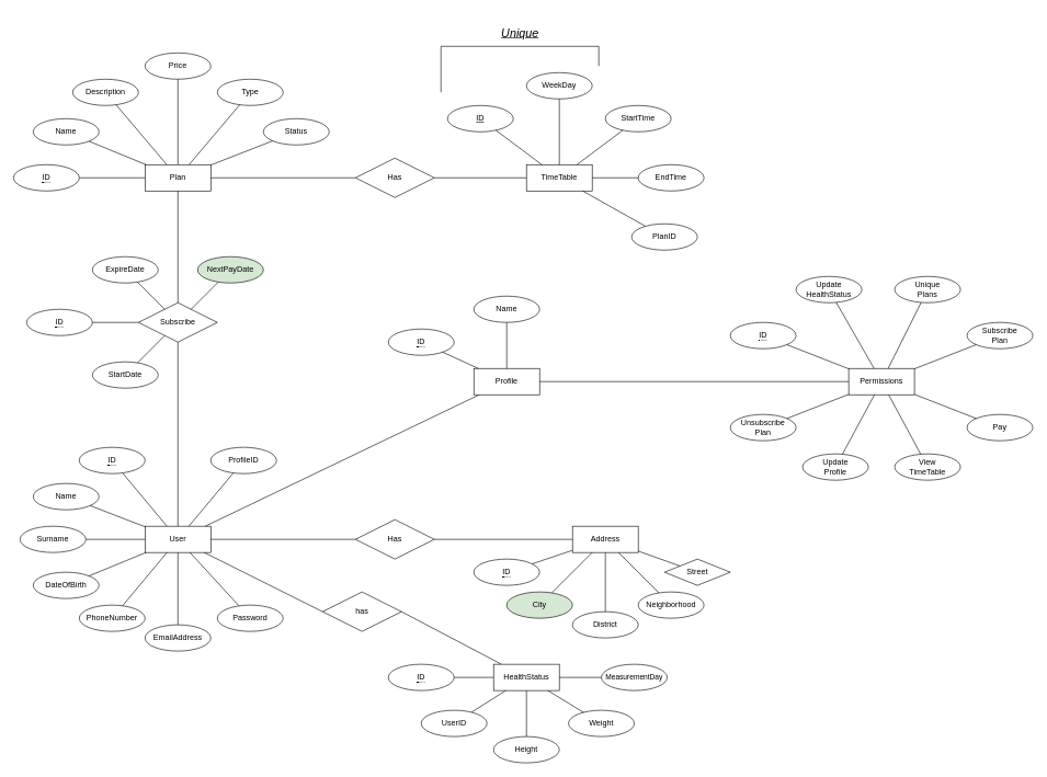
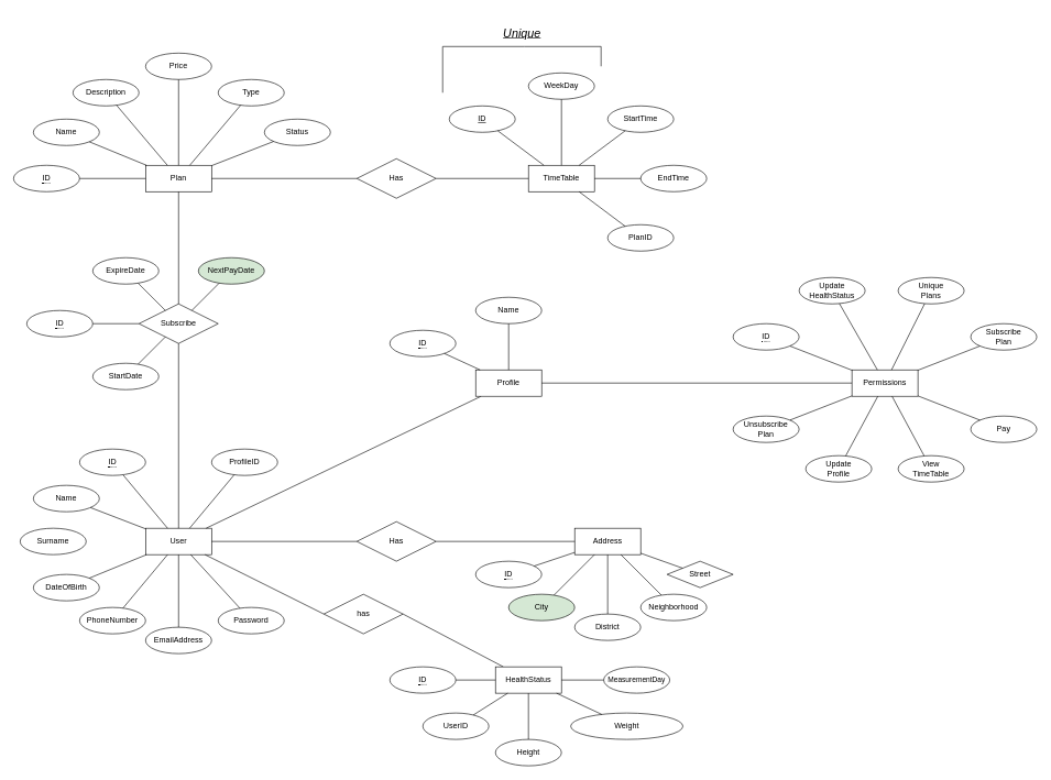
  <mxCell id="0" />
  <mxCell id="1" parent="0" />
  <mxCell id="2" value="User" style="whiteSpace=wrap;html=1;align=center;" parent="1" vertex="1"><mxGeometry x="220" y="800" width="100" height="40" as="geometry" /></mxCell>
  <mxCell id="3" value="" style="endArrow=none;html=1;rounded=0;" parent="1" source="4" target="2" edge="1"><mxGeometry relative="1" as="geometry"><mxPoint x="160" y="820" as="sourcePoint" /><mxPoint x="310" y="870" as="targetPoint" /></mxGeometry></mxCell>
  <mxCell id="4" value="&lt;span style=&quot;border-bottom: 1px dotted&quot;&gt;ID&lt;/span&gt;" style="ellipse;whiteSpace=wrap;html=1;align=center;" parent="1" vertex="1"><mxGeometry x="120" y="680" width="100" height="40" as="geometry" /></mxCell>
  <mxCell id="5" value="Surname" style="ellipse;whiteSpace=wrap;html=1;align=center;" parent="1" vertex="1"><mxGeometry x="30" y="800" width="100" height="40" as="geometry" /></mxCell>
- <mxCell id="6" value="" style="endArrow=none;html=1;rounded=0;" parent="1" source="5" target="2" edge="1"><mxGeometry relative="1" as="geometry"><mxPoint x="100" y="890" as="sourcePoint" /><mxPoint x="260" y="890" as="targetPoint" /></mxGeometry></mxCell>
  <mxCell id="7" value="DateOfBirth" style="ellipse;whiteSpace=wrap;html=1;align=center;" parent="1" vertex="1"><mxGeometry x="50" y="870" width="100" height="40" as="geometry" /></mxCell>
  <mxCell id="8" value="" style="endArrow=none;html=1;rounded=0;" parent="1" source="7" target="2" edge="1"><mxGeometry relative="1" as="geometry"><mxPoint x="196" y="911" as="sourcePoint" /><mxPoint x="245" y="851" as="targetPoint" /></mxGeometry></mxCell>
  <mxCell id="9" value="EmailAddress" style="ellipse;whiteSpace=wrap;html=1;align=center;" parent="1" vertex="1"><mxGeometry x="220" y="950" width="100" height="40" as="geometry" /></mxCell>
  <mxCell id="10" value="" style="endArrow=none;html=1;rounded=0;" parent="1" source="9" target="2" edge="1"><mxGeometry relative="1" as="geometry"><mxPoint x="197" y="883" as="sourcePoint" /><mxPoint x="249" y="850" as="targetPoint" /></mxGeometry></mxCell>
  <mxCell id="11" value="PhoneNumber" style="ellipse;whiteSpace=wrap;html=1;align=center;" parent="1" vertex="1"><mxGeometry x="120" y="920" width="100" height="40" as="geometry" /></mxCell>
  <mxCell id="12" value="" style="endArrow=none;html=1;rounded=0;" parent="1" source="2" target="11" edge="1"><mxGeometry relative="1" as="geometry"><mxPoint x="330" y="820" as="sourcePoint" /><mxPoint x="390" y="819.89" as="targetPoint" /></mxGeometry></mxCell>
  <mxCell id="13" value="Name" style="ellipse;whiteSpace=wrap;html=1;align=center;" parent="1" vertex="1"><mxGeometry x="50" y="735" width="100" height="40" as="geometry" /></mxCell>
  <mxCell id="14" value="" style="endArrow=none;html=1;rounded=0;" parent="1" source="13" target="2" edge="1"><mxGeometry relative="1" as="geometry"><mxPoint x="180" y="830" as="sourcePoint" /><mxPoint x="230" y="830" as="targetPoint" /></mxGeometry></mxCell>
  <mxCell id="15" value="" style="endArrow=none;html=1;rounded=0;" parent="1" source="2" target="16" edge="1"><mxGeometry relative="1" as="geometry"><mxPoint x="350" y="750" as="sourcePoint" /><mxPoint x="550" y="820" as="targetPoint" /></mxGeometry></mxCell>
  <mxCell id="16" value="Has" style="shape=rhombus;perimeter=rhombusPerimeter;whiteSpace=wrap;html=1;align=center;" parent="1" vertex="1"><mxGeometry x="540" y="790" width="120" height="60" as="geometry" /></mxCell>
  <mxCell id="17" value="Address" style="whiteSpace=wrap;html=1;align=center;" parent="1" vertex="1"><mxGeometry x="870" y="800" width="100" height="40" as="geometry" /></mxCell>
  <mxCell id="18" value="" style="endArrow=none;html=1;rounded=0;" parent="1" source="16" target="17" edge="1"><mxGeometry relative="1" as="geometry"><mxPoint x="640" y="820" as="sourcePoint" /><mxPoint x="580" y="830" as="targetPoint" /></mxGeometry></mxCell>
  <mxCell id="19" value="District" style="ellipse;whiteSpace=wrap;html=1;align=center;" parent="1" vertex="1"><mxGeometry x="870" y="930" width="100" height="40" as="geometry" /></mxCell>
  <mxCell id="20" value="Street" style="rhombus;whiteSpace=wrap;html=1;align=center;" parent="1" vertex="1"><mxGeometry x="1010" y="850" width="100" height="40" as="geometry" /></mxCell>
  <mxCell id="21" value="City" style="ellipse;whiteSpace=wrap;html=1;align=center;fillColor=#d5e8d4;" parent="1" vertex="1"><mxGeometry x="770" y="900" width="100" height="40" as="geometry" /></mxCell>
  <mxCell id="22" value="&lt;span style=&quot;border-bottom: 1px dotted&quot;&gt;ID&lt;/span&gt;" style="ellipse;whiteSpace=wrap;html=1;align=center;" parent="1" vertex="1"><mxGeometry x="720" y="850" width="100" height="40" as="geometry" /></mxCell>
  <mxCell id="23" value="Neighborhood" style="ellipse;whiteSpace=wrap;html=1;align=center;" parent="1" vertex="1"><mxGeometry x="970" y="900" width="100" height="40" as="geometry" /></mxCell>
  <mxCell id="24" value="" style="endArrow=none;html=1;rounded=0;" parent="1" source="22" target="17" edge="1"><mxGeometry relative="1" as="geometry"><mxPoint x="700" y="830" as="sourcePoint" /><mxPoint x="880" y="830" as="targetPoint" /></mxGeometry></mxCell>
  <mxCell id="25" value="" style="endArrow=none;html=1;rounded=0;" parent="1" source="21" target="17" edge="1"><mxGeometry relative="1" as="geometry"><mxPoint x="819" y="867" as="sourcePoint" /><mxPoint x="880" y="847" as="targetPoint" /></mxGeometry></mxCell>
  <mxCell id="26" value="" style="endArrow=none;html=1;rounded=0;" parent="1" source="19" target="17" edge="1"><mxGeometry relative="1" as="geometry"><mxPoint x="849" y="911" as="sourcePoint" /><mxPoint x="910" y="850" as="targetPoint" /></mxGeometry></mxCell>
  <mxCell id="27" value="" style="endArrow=none;html=1;rounded=0;" parent="1" source="23" target="17" edge="1"><mxGeometry relative="1" as="geometry"><mxPoint x="930" y="940" as="sourcePoint" /><mxPoint x="930" y="850" as="targetPoint" /></mxGeometry></mxCell>
  <mxCell id="28" value="" style="endArrow=none;html=1;rounded=0;" parent="1" source="20" target="17" edge="1"><mxGeometry relative="1" as="geometry"><mxPoint x="1020" y="912" as="sourcePoint" /><mxPoint x="952" y="850" as="targetPoint" /></mxGeometry></mxCell>
  <mxCell id="29" value="Subscribe" style="shape=rhombus;perimeter=rhombusPerimeter;whiteSpace=wrap;html=1;align=center;" parent="1" vertex="1"><mxGeometry x="210" y="460" width="120" height="60" as="geometry" /></mxCell>
  <mxCell id="30" value="" style="endArrow=none;html=1;rounded=0;" parent="1" source="2" target="29" edge="1"><mxGeometry relative="1" as="geometry"><mxPoint x="330" y="830" as="sourcePoint" /><mxPoint x="580" y="830" as="targetPoint" /></mxGeometry></mxCell>
  <mxCell id="31" value="Plan" style="whiteSpace=wrap;html=1;align=center;" parent="1" vertex="1"><mxGeometry x="220" y="250" width="100" height="40" as="geometry" /></mxCell>
  <mxCell id="32" value="" style="endArrow=none;html=1;rounded=0;" parent="1" source="29" target="31" edge="1"><mxGeometry relative="1" as="geometry"><mxPoint x="380" y="590" as="sourcePoint" /><mxPoint x="280" y="590" as="targetPoint" /></mxGeometry></mxCell>
  <mxCell id="33" value="&lt;span style=&quot;border-bottom: 1px dotted&quot;&gt;ID&lt;/span&gt;" style="ellipse;whiteSpace=wrap;html=1;align=center;" parent="1" vertex="1"><mxGeometry x="20" y="250" width="100" height="40" as="geometry" /></mxCell>
  <mxCell id="34" value="" style="endArrow=none;html=1;rounded=0;" parent="1" source="33" target="31" edge="1"><mxGeometry relative="1" as="geometry"><mxPoint x="110" y="830" as="sourcePoint" /><mxPoint x="230" y="830" as="targetPoint" /></mxGeometry></mxCell>
  <mxCell id="35" value="Name" style="ellipse;whiteSpace=wrap;html=1;align=center;" parent="1" vertex="1"><mxGeometry x="50" y="180" width="100" height="40" as="geometry" /></mxCell>
  <mxCell id="36" value="" style="endArrow=none;html=1;rounded=0;" parent="1" source="35" target="31" edge="1"><mxGeometry relative="1" as="geometry"><mxPoint x="120" y="280" as="sourcePoint" /><mxPoint x="230" y="280" as="targetPoint" /></mxGeometry></mxCell>
  <mxCell id="37" value="Description" style="ellipse;whiteSpace=wrap;html=1;align=center;" parent="1" vertex="1"><mxGeometry x="110" y="120" width="100" height="40" as="geometry" /></mxCell>
  <mxCell id="38" value="" style="endArrow=none;html=1;rounded=0;" parent="1" source="37" target="31" edge="1"><mxGeometry relative="1" as="geometry"><mxPoint x="142" y="215" as="sourcePoint" /><mxPoint x="237" y="260" as="targetPoint" /></mxGeometry></mxCell>
  <mxCell id="39" value="Price" style="ellipse;whiteSpace=wrap;html=1;align=center;" parent="1" vertex="1"><mxGeometry x="220" y="80" width="100" height="40" as="geometry" /></mxCell>
  <mxCell id="40" value="" style="endArrow=none;html=1;rounded=0;" parent="1" source="39" target="31" edge="1"><mxGeometry relative="1" as="geometry"><mxPoint x="194" y="159" as="sourcePoint" /><mxPoint x="266" y="260" as="targetPoint" /></mxGeometry></mxCell>
  <mxCell id="41" value="Type" style="ellipse;whiteSpace=wrap;html=1;align=center;" parent="1" vertex="1"><mxGeometry x="330" y="120" width="100" height="40" as="geometry" /></mxCell>
  <mxCell id="42" value="" style="endArrow=none;html=1;rounded=0;" parent="1" source="41" target="31" edge="1"><mxGeometry relative="1" as="geometry"><mxPoint x="280" y="130" as="sourcePoint" /><mxPoint x="280" y="260" as="targetPoint" /></mxGeometry></mxCell>
  <mxCell id="43" value="&lt;span style=&quot;border-bottom: 1px dotted&quot;&gt;ID&lt;/span&gt;" style="ellipse;whiteSpace=wrap;html=1;align=center;" parent="1" vertex="1"><mxGeometry x="40" y="470" width="100" height="40" as="geometry" /></mxCell>
  <mxCell id="44" value="" style="endArrow=none;html=1;rounded=0;" parent="1" source="43" target="29" edge="1"><mxGeometry relative="1" as="geometry"><mxPoint x="130" y="220" as="sourcePoint" /><mxPoint x="230" y="220" as="targetPoint" /></mxGeometry></mxCell>
  <mxCell id="45" value="StartDate" style="ellipse;whiteSpace=wrap;html=1;align=center;" parent="1" vertex="1"><mxGeometry x="140" y="550" width="100" height="40" as="geometry" /></mxCell>
  <mxCell id="46" value="" style="endArrow=none;html=1;rounded=0;" parent="1" source="45" target="29" edge="1"><mxGeometry relative="1" as="geometry"><mxPoint x="130" y="500" as="sourcePoint" /><mxPoint x="220" y="500" as="targetPoint" /></mxGeometry></mxCell>
  <mxCell id="47" value="ExpireDate" style="ellipse;whiteSpace=wrap;html=1;align=center;" parent="1" vertex="1"><mxGeometry x="140" y="390" width="100" height="40" as="geometry" /></mxCell>
  <mxCell id="48" value="" style="endArrow=none;html=1;rounded=0;" parent="1" source="47" target="29" edge="1"><mxGeometry relative="1" as="geometry"><mxPoint x="182" y="582" as="sourcePoint" /><mxPoint x="258" y="519" as="targetPoint" /></mxGeometry></mxCell>
  <mxCell id="49" value="Status" style="ellipse;whiteSpace=wrap;html=1;align=center;" parent="1" vertex="1"><mxGeometry x="400" y="180" width="100" height="40" as="geometry" /></mxCell>
  <mxCell id="50" value="" style="endArrow=none;html=1;rounded=0;" parent="1" source="49" target="31" edge="1"><mxGeometry relative="1" as="geometry"><mxPoint x="374" y="169" as="sourcePoint" /><mxPoint x="297" y="260" as="targetPoint" /></mxGeometry></mxCell>
  <mxCell id="51" value="NextPayDate" style="ellipse;whiteSpace=wrap;html=1;align=center;fillColor=#d5e8d4;" parent="1" vertex="1"><mxGeometry x="300" y="390" width="100" height="40" as="geometry" /></mxCell>
  <mxCell id="52" value="" style="endArrow=none;html=1;rounded=0;" parent="1" source="51" target="29" edge="1"><mxGeometry relative="1" as="geometry"><mxPoint x="378" y="582" as="sourcePoint" /><mxPoint x="303" y="519" as="targetPoint" /></mxGeometry></mxCell>
  <mxCell id="53" value="TimeTable" style="whiteSpace=wrap;html=1;align=center;" parent="1" vertex="1"><mxGeometry x="800" y="250" width="100" height="40" as="geometry" /></mxCell>
  <mxCell id="54" value="EndTime" style="ellipse;whiteSpace=wrap;html=1;align=center;" parent="1" vertex="1"><mxGeometry x="970" y="250" width="100" height="40" as="geometry" /></mxCell>
  <mxCell id="55" value="" style="endArrow=none;html=1;rounded=0;" parent="1" source="54" target="53" edge="1"><mxGeometry relative="1" as="geometry"><mxPoint x="1020" y="280" as="sourcePoint" /><mxPoint x="910" y="280" as="targetPoint" /></mxGeometry></mxCell>
  <mxCell id="56" value="StartTime" style="ellipse;whiteSpace=wrap;html=1;align=center;" parent="1" vertex="1"><mxGeometry x="920" y="160" width="100" height="40" as="geometry" /></mxCell>
  <mxCell id="57" value="" style="endArrow=none;html=1;rounded=0;" parent="1" source="56" target="53" edge="1"><mxGeometry relative="1" as="geometry"><mxPoint x="1004" y="224" as="sourcePoint" /><mxPoint x="910" y="261" as="targetPoint" /></mxGeometry></mxCell>
  <mxCell id="58" value="Has" style="shape=rhombus;perimeter=rhombusPerimeter;whiteSpace=wrap;html=1;align=center;" parent="1" vertex="1"><mxGeometry x="540" y="240" width="120" height="60" as="geometry" /></mxCell>
  <mxCell id="59" value="" style="endArrow=none;html=1;rounded=0;" parent="1" source="58" target="31" edge="1"><mxGeometry relative="1" as="geometry"><mxPoint x="424" y="224" as="sourcePoint" /><mxPoint x="330" y="261" as="targetPoint" /></mxGeometry></mxCell>
  <mxCell id="60" value="" style="endArrow=none;html=1;rounded=0;" parent="1" source="53" target="58" edge="1"><mxGeometry relative="1" as="geometry"><mxPoint x="540" y="280" as="sourcePoint" /><mxPoint x="640" y="270" as="targetPoint" /></mxGeometry></mxCell>
  <mxCell id="61" value="WeekDay" style="ellipse;whiteSpace=wrap;html=1;align=center;" parent="1" vertex="1"><mxGeometry x="800" y="110" width="100" height="40" as="geometry" /></mxCell>
  <mxCell id="62" value="&lt;u&gt;ID&lt;/u&gt;" style="ellipse;whiteSpace=wrap;html=1;align=center;" parent="1" vertex="1"><mxGeometry x="680" y="160" width="100" height="40" as="geometry" /></mxCell>
  <mxCell id="63" value="" style="endArrow=none;html=1;rounded=0;" parent="1" source="62" target="53" edge="1"><mxGeometry relative="1" as="geometry"><mxPoint x="958" y="198" as="sourcePoint" /><mxPoint x="884" y="260" as="targetPoint" /></mxGeometry></mxCell>
  <mxCell id="64" value="" style="endArrow=none;html=1;rounded=0;" parent="1" source="61" target="53" edge="1"><mxGeometry relative="1" as="geometry"><mxPoint x="958" y="198" as="sourcePoint" /><mxPoint x="884" y="260" as="targetPoint" /></mxGeometry></mxCell>
  <mxCell id="65" value="has" style="shape=rhombus;perimeter=rhombusPerimeter;whiteSpace=wrap;html=1;align=center;" parent="1" vertex="1"><mxGeometry x="490" y="900" width="120" height="60" as="geometry" /></mxCell>
  <mxCell id="66" value="" style="endArrow=none;html=1;rounded=0;entryX=0;entryY=0.5;entryDx=0;entryDy=0;" parent="1" source="2" target="65" edge="1"><mxGeometry relative="1" as="geometry"><mxPoint x="330" y="830" as="sourcePoint" /><mxPoint x="580" y="830" as="targetPoint" /></mxGeometry></mxCell>
  <mxCell id="67" value="" style="endArrow=none;html=1;rounded=0;exitX=1;exitY=0.5;exitDx=0;exitDy=0;" parent="1" source="65" target="68" edge="1"><mxGeometry relative="1" as="geometry"><mxPoint x="309" y="850" as="sourcePoint" /><mxPoint x="730" y="1060" as="targetPoint" /></mxGeometry></mxCell>
  <mxCell id="68" value="HealthStatus" style="whiteSpace=wrap;html=1;align=center;" parent="1" vertex="1"><mxGeometry x="750" y="1010" width="100" height="40" as="geometry" /></mxCell>
  <mxCell id="69" value="&lt;span style=&quot;border-bottom: 1px dotted&quot;&gt;ID&lt;/span&gt;" style="ellipse;whiteSpace=wrap;html=1;align=center;" parent="1" vertex="1"><mxGeometry x="590" y="1010" width="100" height="40" as="geometry" /></mxCell>
  <mxCell id="70" value="" style="endArrow=none;html=1;rounded=0;" parent="1" edge="1"><mxGeometry width="50" height="50" relative="1" as="geometry"><mxPoint x="670" y="140" as="sourcePoint" /><mxPoint x="670" y="70" as="targetPoint" /></mxGeometry></mxCell>
  <mxCell id="71" value="" style="endArrow=none;html=1;rounded=0;" parent="1" edge="1"><mxGeometry width="50" height="50" relative="1" as="geometry"><mxPoint x="670" y="70" as="sourcePoint" /><mxPoint x="910" y="70" as="targetPoint" /><Array as="points"><mxPoint x="794" y="70" /></Array></mxGeometry></mxCell>
  <mxCell id="72" value="" style="endArrow=none;html=1;rounded=0;" parent="1" edge="1"><mxGeometry width="50" height="50" relative="1" as="geometry"><mxPoint x="910" y="100" as="sourcePoint" /><mxPoint x="910" y="70" as="targetPoint" /></mxGeometry></mxCell>
  <mxCell id="73" value="&lt;h2&gt;&lt;span style=&quot;font-weight: normal;&quot;&gt;&lt;i&gt;&lt;u&gt;Unique&lt;/u&gt;&lt;/i&gt;&lt;/span&gt;&lt;/h2&gt;" style="text;html=1;align=center;verticalAlign=middle;resizable=0;points=[];autosize=1;strokeColor=none;fillColor=none;" parent="1" vertex="1"><mxGeometry x="750" y="20" width="80" height="60" as="geometry" /></mxCell>
  <mxCell id="74" value="Height" style="ellipse;whiteSpace=wrap;html=1;align=center;" parent="1" vertex="1"><mxGeometry x="750" y="1120" width="100" height="40" as="geometry" /></mxCell>
  <mxCell id="75" value="" style="endArrow=none;html=1;rounded=0;" parent="1" source="69" target="68" edge="1"><mxGeometry relative="1" as="geometry"><mxPoint x="650" y="930" as="sourcePoint" /><mxPoint x="781" y="1020" as="targetPoint" /></mxGeometry></mxCell>
  <mxCell id="76" value="" style="endArrow=none;html=1;rounded=0;" parent="1" source="74" target="68" edge="1"><mxGeometry relative="1" as="geometry"><mxPoint x="710" y="1040" as="sourcePoint" /><mxPoint x="760" y="1040" as="targetPoint" /></mxGeometry></mxCell>
- <mxCell id="77" value="Weight" style="ellipse;whiteSpace=wrap;html=1;align=center;" parent="1" vertex="1"><mxGeometry x="864" y="1080" width="100" height="40" as="geometry" /></mxCell>
+ <mxCell id="77" value="Weight" style="ellipse;whiteSpace=wrap;html=1;align=center;" parent="1" vertex="1"><mxGeometry x="864" y="1080" width="170" height="40" as="geometry" /></mxCell>
  <mxCell id="78" value="" style="endArrow=none;html=1;rounded=0;" parent="1" source="77" target="68" edge="1"><mxGeometry relative="1" as="geometry"><mxPoint x="727" y="1093" as="sourcePoint" /><mxPoint x="779" y="1060" as="targetPoint" /></mxGeometry></mxCell>
- <mxCell id="79" value="PlanID" style="ellipse;whiteSpace=wrap;html=1;align=center;" parent="1" vertex="1"><mxGeometry x="960" y="340" width="100" height="40" as="geometry" /></mxCell>
+ <mxCell id="79" value="PlanID" style="ellipse;whiteSpace=wrap;html=1;align=center;" parent="1" vertex="1"><mxGeometry x="920" y="340" width="100" height="40" as="geometry" /></mxCell>
  <mxCell id="80" value="" style="endArrow=none;html=1;rounded=0;" parent="1" source="53" target="79" edge="1"><mxGeometry relative="1" as="geometry"><mxPoint x="764" y="208" as="sourcePoint" /><mxPoint x="833" y="260" as="targetPoint" /></mxGeometry></mxCell>
  <mxCell id="81" style="edgeStyle=orthogonalEdgeStyle;rounded=0;orthogonalLoop=1;jettySize=auto;html=1;exitX=0.5;exitY=1;exitDx=0;exitDy=0;" parent="1" source="9" target="9" edge="1"><mxGeometry relative="1" as="geometry" /></mxCell>
  <mxCell id="82" value="UserID" style="ellipse;whiteSpace=wrap;html=1;align=center;" parent="1" vertex="1"><mxGeometry x="640" y="1080" width="100" height="40" as="geometry" /></mxCell>
  <mxCell id="83" value="" style="endArrow=none;html=1;rounded=0;" parent="1" source="82" target="68" edge="1"><mxGeometry relative="1" as="geometry"><mxPoint x="717" y="1053" as="sourcePoint" /><mxPoint x="760" y="1047" as="targetPoint" /></mxGeometry></mxCell>
  <mxCell id="84" value="&lt;p style=&quot;line-height: 120%; font-size: 11px;&quot;&gt;&lt;font style=&quot;font-size: 11px;&quot;&gt;MeasurementDay&lt;/font&gt;&lt;/p&gt;" style="ellipse;whiteSpace=wrap;html=1;align=center;" parent="1" vertex="1"><mxGeometry x="914" y="1010" width="100" height="40" as="geometry" /></mxCell>
  <mxCell id="85" value="" style="endArrow=none;html=1;rounded=0;" parent="1" source="68" target="84" edge="1"><mxGeometry relative="1" as="geometry"><mxPoint x="700" y="1040" as="sourcePoint" /><mxPoint x="760" y="1040" as="targetPoint" /></mxGeometry></mxCell>
  <mxCell id="86" value="Password" style="ellipse;whiteSpace=wrap;html=1;align=center;" parent="1" vertex="1"><mxGeometry x="330" y="920" width="100" height="40" as="geometry" /></mxCell>
  <mxCell id="87" value="" style="endArrow=none;html=1;rounded=0;" parent="1" source="86" target="2" edge="1"><mxGeometry relative="1" as="geometry"><mxPoint x="227" y="970" as="sourcePoint" /><mxPoint x="273" y="850" as="targetPoint" /></mxGeometry></mxCell>
  <mxCell id="88" value="Permissions" style="whiteSpace=wrap;html=1;align=center;" parent="1" vertex="1"><mxGeometry x="1290" y="560" width="100" height="40" as="geometry" /></mxCell>
  <mxCell id="89" value="" style="endArrow=none;html=1;rounded=0;" parent="1" source="2" target="104" edge="1"><mxGeometry relative="1" as="geometry"><mxPoint x="280" y="810" as="sourcePoint" /><mxPoint x="690" y="610" as="targetPoint" /></mxGeometry></mxCell>
  <mxCell id="90" value="&lt;span style=&quot;border-bottom: 1px dotted&quot;&gt;ID&lt;/span&gt;" style="ellipse;whiteSpace=wrap;html=1;align=center;" parent="1" vertex="1"><mxGeometry x="1110" y="490" width="100" height="40" as="geometry" /></mxCell>
  <mxCell id="91" value="" style="endArrow=none;html=1;rounded=0;" parent="1" source="90" target="88" edge="1"><mxGeometry relative="1" as="geometry"><mxPoint x="850" y="750" as="sourcePoint" /><mxPoint x="899" y="840" as="targetPoint" /></mxGeometry></mxCell>
  <mxCell id="92" value="Update&lt;br&gt;HealthStatus" style="ellipse;whiteSpace=wrap;html=1;align=center;" parent="1" vertex="1"><mxGeometry x="1210" y="420" width="100" height="40" as="geometry" /></mxCell>
  <mxCell id="93" value="" style="endArrow=none;html=1;rounded=0;" parent="1" source="92" target="88" edge="1"><mxGeometry relative="1" as="geometry"><mxPoint x="1264" y="528" as="sourcePoint" /><mxPoint x="1323" y="570" as="targetPoint" /></mxGeometry></mxCell>
  <mxCell id="94" value="Unique&lt;br&gt;Plans" style="ellipse;whiteSpace=wrap;html=1;align=center;" parent="1" vertex="1"><mxGeometry x="1360" y="420" width="100" height="40" as="geometry" /></mxCell>
  <mxCell id="95" value="" style="endArrow=none;html=1;rounded=0;" parent="1" source="94" target="88" edge="1"><mxGeometry relative="1" as="geometry"><mxPoint x="1350" y="470" as="sourcePoint" /><mxPoint x="1350" y="570" as="targetPoint" /></mxGeometry></mxCell>
  <mxCell id="96" value="Subscribe&lt;br&gt;Plan" style="ellipse;whiteSpace=wrap;html=1;align=center;" parent="1" vertex="1"><mxGeometry x="1470" y="490" width="100" height="40" as="geometry" /></mxCell>
  <mxCell id="97" value="" style="endArrow=none;html=1;rounded=0;" parent="1" source="96" target="88" edge="1"><mxGeometry relative="1" as="geometry"><mxPoint x="1266" y="489" as="sourcePoint" /><mxPoint x="1340" y="570" as="targetPoint" /></mxGeometry></mxCell>
  <mxCell id="98" value="View&lt;br&gt;TimeTable" style="ellipse;whiteSpace=wrap;html=1;align=center;" parent="1" vertex="1"><mxGeometry x="1360" y="690" width="100" height="40" as="geometry" /></mxCell>
  <mxCell id="99" value="" style="endArrow=none;html=1;rounded=0;" parent="1" source="98" target="88" edge="1"><mxGeometry relative="1" as="geometry"><mxPoint x="1350" y="450" as="sourcePoint" /><mxPoint x="1350" y="570" as="targetPoint" /></mxGeometry></mxCell>
  <mxCell id="100" value="Pay" style="ellipse;whiteSpace=wrap;html=1;align=center;" parent="1" vertex="1"><mxGeometry x="1470" y="630" width="100" height="40" as="geometry" /></mxCell>
  <mxCell id="101" value="" style="endArrow=none;html=1;rounded=0;" parent="1" source="100" target="88" edge="1"><mxGeometry relative="1" as="geometry"><mxPoint x="1468" y="544" as="sourcePoint" /><mxPoint x="1400" y="571" as="targetPoint" /></mxGeometry></mxCell>
  <mxCell id="102" value="ProfileID" style="ellipse;whiteSpace=wrap;html=1;align=center;" parent="1" vertex="1"><mxGeometry x="320" y="680" width="100" height="40" as="geometry" /></mxCell>
  <mxCell id="103" value="" style="endArrow=none;html=1;rounded=0;" parent="1" source="102" target="2" edge="1"><mxGeometry relative="1" as="geometry"><mxPoint x="196" y="729" as="sourcePoint" /><mxPoint x="263" y="810" as="targetPoint" /></mxGeometry></mxCell>
  <mxCell id="104" value="Profile" style="whiteSpace=wrap;html=1;align=center;" parent="1" vertex="1"><mxGeometry x="720" y="560" width="100" height="40" as="geometry" /></mxCell>
  <mxCell id="105" value="&lt;span style=&quot;border-bottom: 1px dotted&quot;&gt;ID&lt;/span&gt;" style="ellipse;whiteSpace=wrap;html=1;align=center;" parent="1" vertex="1"><mxGeometry x="590" y="500" width="100" height="40" as="geometry" /></mxCell>
  <mxCell id="106" value="" style="endArrow=none;html=1;rounded=0;" parent="1" source="105" target="104" edge="1"><mxGeometry relative="1" as="geometry"><mxPoint x="325" y="790" as="sourcePoint" /><mxPoint x="735" y="610" as="targetPoint" /></mxGeometry></mxCell>
  <mxCell id="107" value="Name" style="ellipse;whiteSpace=wrap;html=1;align=center;" parent="1" vertex="1"><mxGeometry x="720" y="450" width="100" height="40" as="geometry" /></mxCell>
  <mxCell id="108" value="" style="endArrow=none;html=1;rounded=0;" parent="1" source="107" target="104" edge="1"><mxGeometry relative="1" as="geometry"><mxPoint x="686" y="527" as="sourcePoint" /><mxPoint x="750" y="570" as="targetPoint" /></mxGeometry></mxCell>
  <mxCell id="109" value="" style="endArrow=none;html=1;rounded=0;" parent="1" source="88" target="104" edge="1"><mxGeometry relative="1" as="geometry"><mxPoint x="660" y="610" as="sourcePoint" /><mxPoint x="740" y="610" as="targetPoint" /></mxGeometry></mxCell>
  <mxCell id="110" value="Update&lt;br&gt;Profile" style="ellipse;whiteSpace=wrap;html=1;align=center;" parent="1" vertex="1"><mxGeometry x="1220" y="690" width="100" height="40" as="geometry" /></mxCell>
  <mxCell id="111" value="" style="endArrow=none;html=1;rounded=0;" parent="1" source="110" target="88" edge="1"><mxGeometry relative="1" as="geometry"><mxPoint x="1453" y="701" as="sourcePoint" /><mxPoint x="1368" y="610" as="targetPoint" /></mxGeometry></mxCell>
  <mxCell id="112" value="Unsubscribe&lt;br style=&quot;border-color: var(--border-color);&quot;&gt;Plan" style="ellipse;whiteSpace=wrap;html=1;align=center;" parent="1" vertex="1"><mxGeometry x="1110" y="630" width="100" height="40" as="geometry" /></mxCell>
  <mxCell id="113" value="" style="endArrow=none;html=1;rounded=0;" parent="1" source="112" target="88" edge="1"><mxGeometry relative="1" as="geometry"><mxPoint x="1206" y="534" as="sourcePoint" /><mxPoint x="1300" y="571" as="targetPoint" /></mxGeometry></mxCell>
